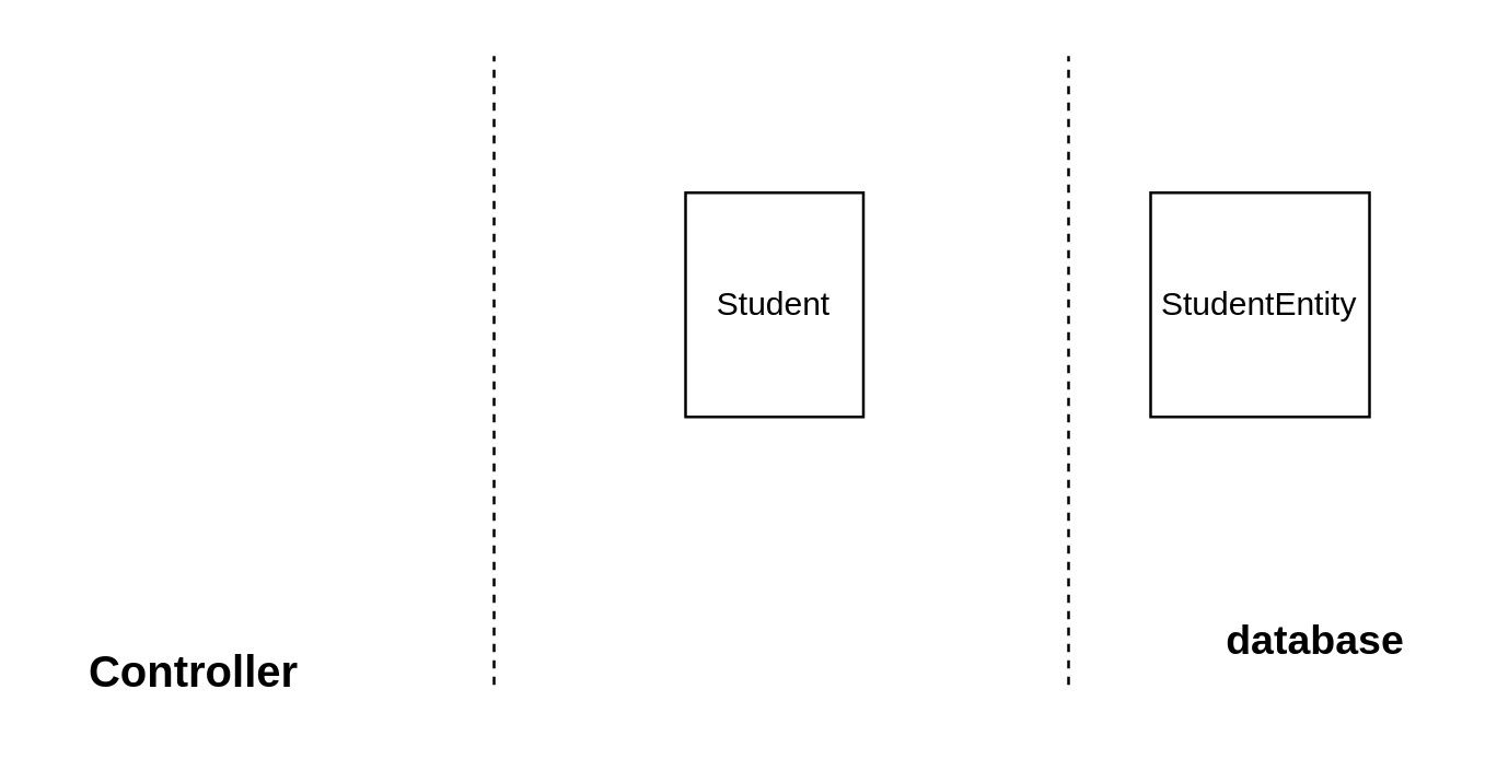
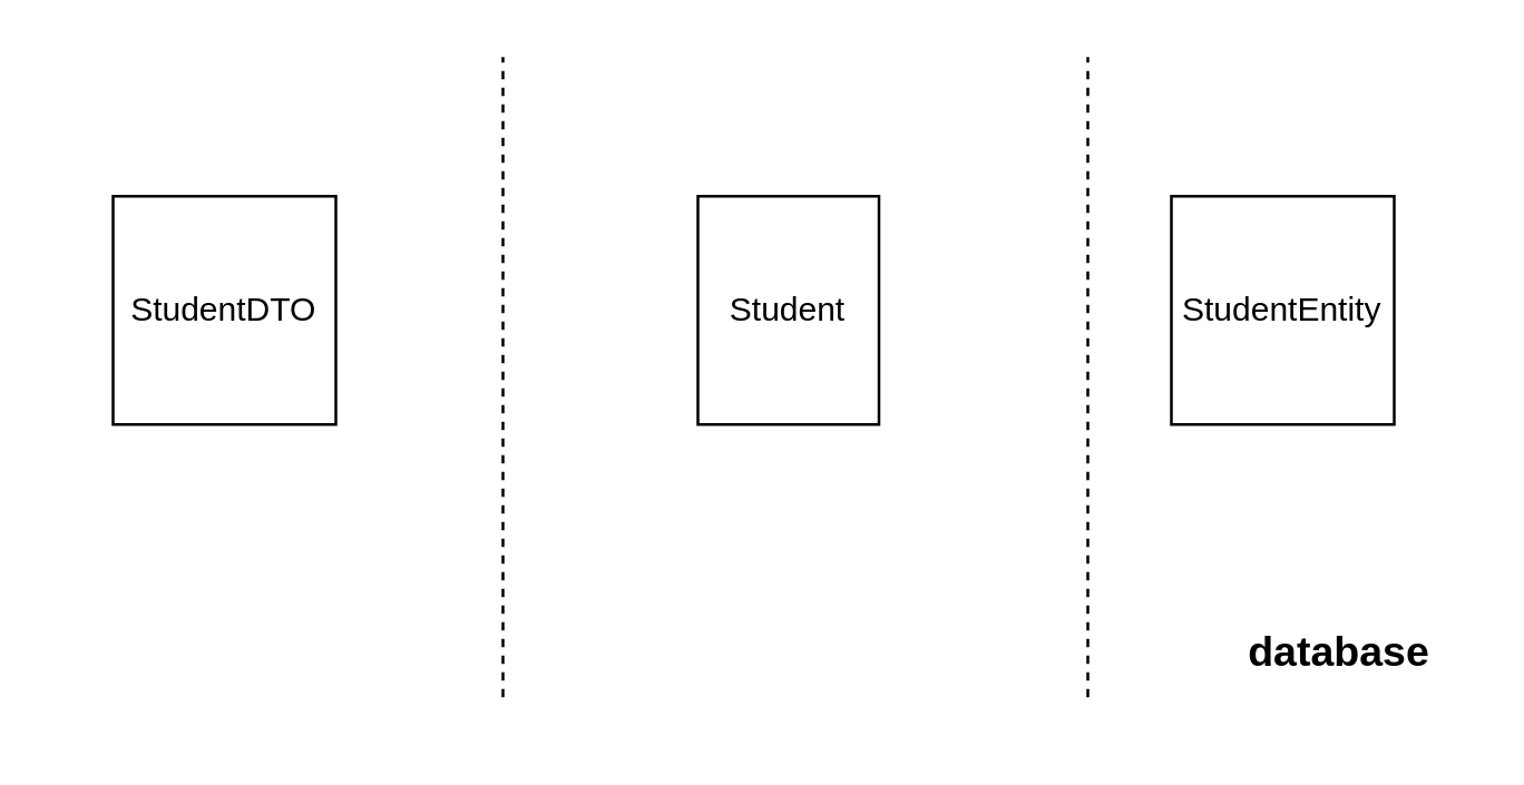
  <mxCell id="0" />
  <mxCell id="1" parent="0" />
+ <mxCell id="2" value="StudentDTO&lt;br&gt;" style="whiteSpace=wrap;html=1;aspect=fixed;" vertex="1" parent="1"><mxGeometry x="40" y="70" width="80" height="82" as="geometry" /></mxCell>
  <mxCell id="3" value="Student" style="whiteSpace=wrap;html=1;aspect=fixed;" vertex="1" parent="1"><mxGeometry x="250" y="70" width="65" height="82" as="geometry" /></mxCell>
  <mxCell id="4" value="StudentEntity" style="whiteSpace=wrap;html=1;aspect=fixed;" vertex="1" parent="1"><mxGeometry x="420" y="70" width="80" height="82" as="geometry" /></mxCell>
  <mxCell id="5" value="" style="endArrow=none;dashed=1;html=1;rounded=0;" edge="1" parent="1"><mxGeometry width="50" height="50" relative="1" as="geometry"><mxPoint x="180" y="250" as="sourcePoint" /><mxPoint x="180" y="20" as="targetPoint" /></mxGeometry></mxCell>
  <mxCell id="6" value="" style="endArrow=none;dashed=1;html=1;rounded=0;" edge="1" parent="1"><mxGeometry width="50" height="50" relative="1" as="geometry"><mxPoint x="390" y="250" as="sourcePoint" /><mxPoint x="390" y="20" as="targetPoint" /></mxGeometry></mxCell>
- <mxCell id="7" value="&lt;font style=&quot;font-size: 16px;&quot;&gt;&lt;b&gt;Controller&lt;/b&gt;&lt;/font&gt;" style="text;html=1;align=center;verticalAlign=middle;resizable=0;points=[];autosize=1;strokeColor=none;fillColor=none;strokeWidth=2;" vertex="1" parent="1"><mxGeometry x="20" y="230" width="100" height="30" as="geometry" /></mxCell>
  <mxCell id="8" value="&lt;font size=&quot;1&quot; style=&quot;&quot;&gt;&lt;b style=&quot;font-size: 15px;&quot;&gt;database&lt;/b&gt;&lt;/font&gt;" style="text;html=1;align=center;verticalAlign=middle;resizable=0;points=[];autosize=1;strokeColor=none;fillColor=none;" vertex="1" parent="1"><mxGeometry x="435" y="218" width="90" height="30" as="geometry" /></mxCell>
